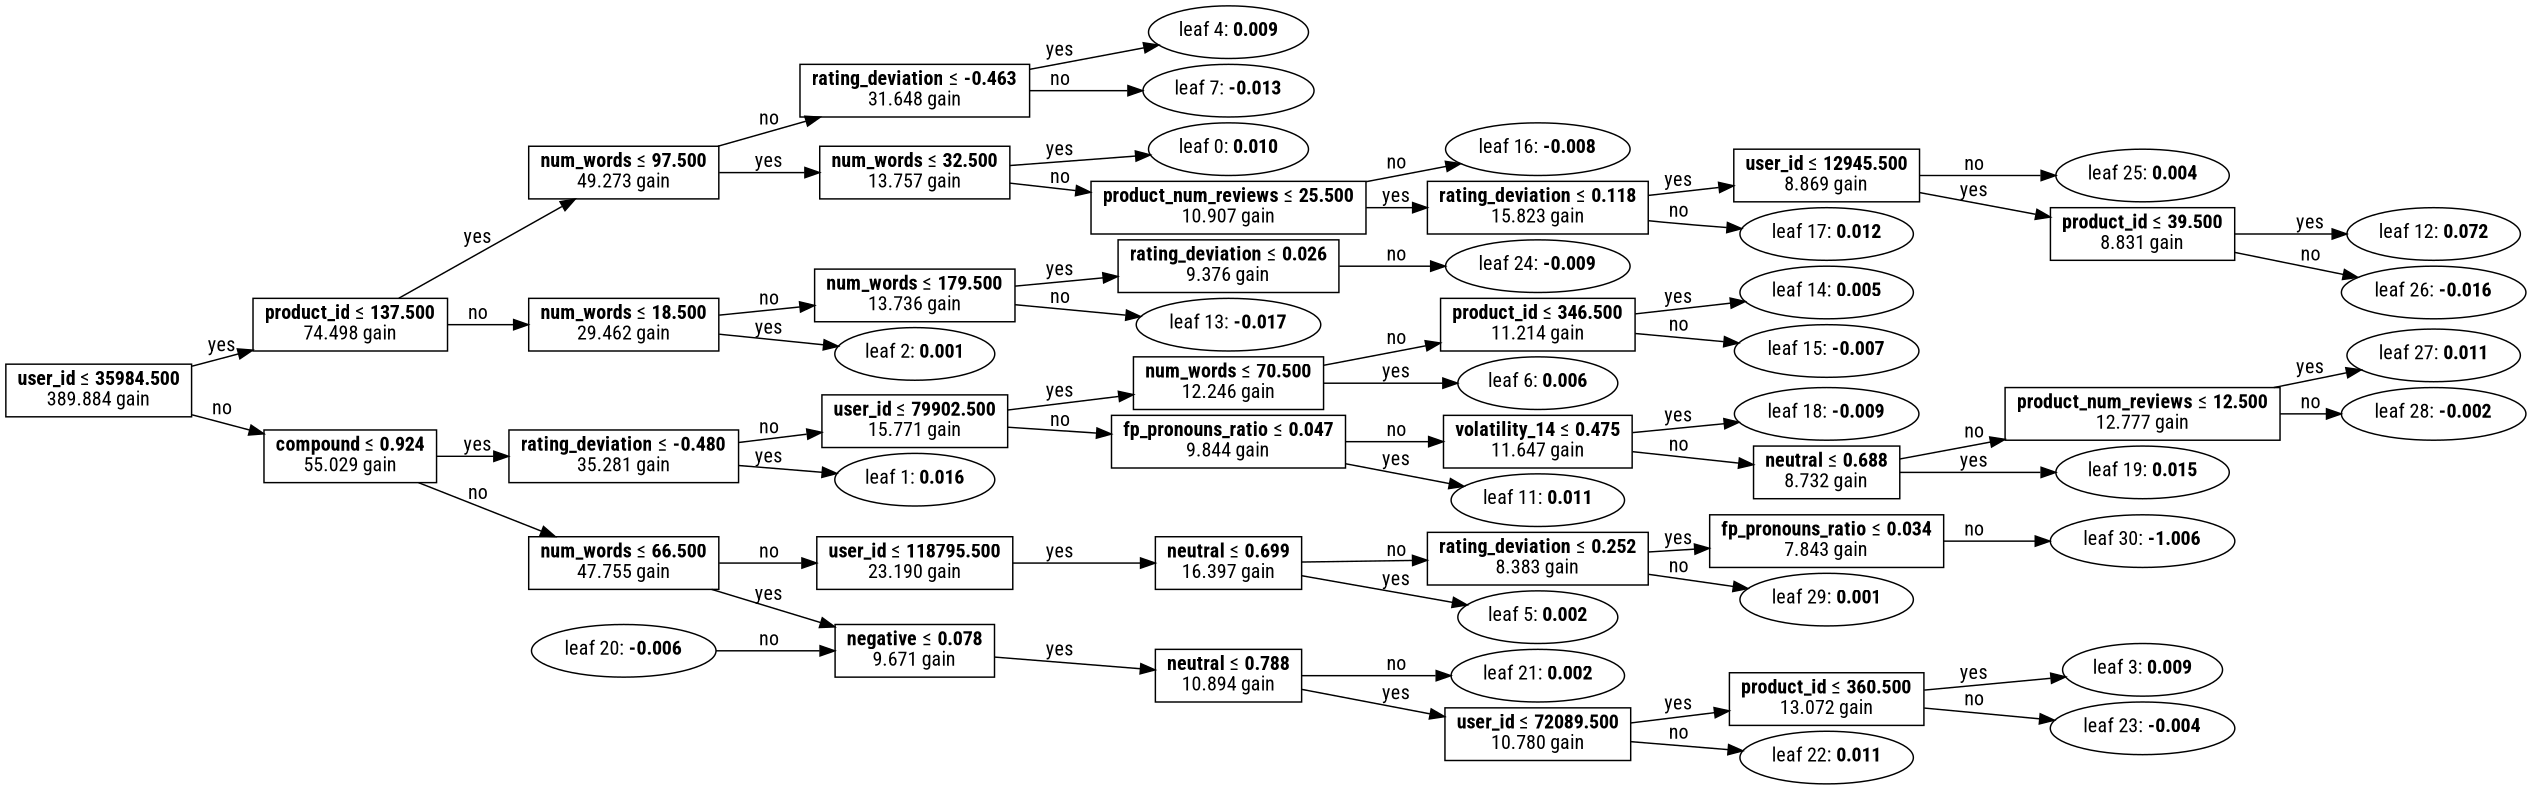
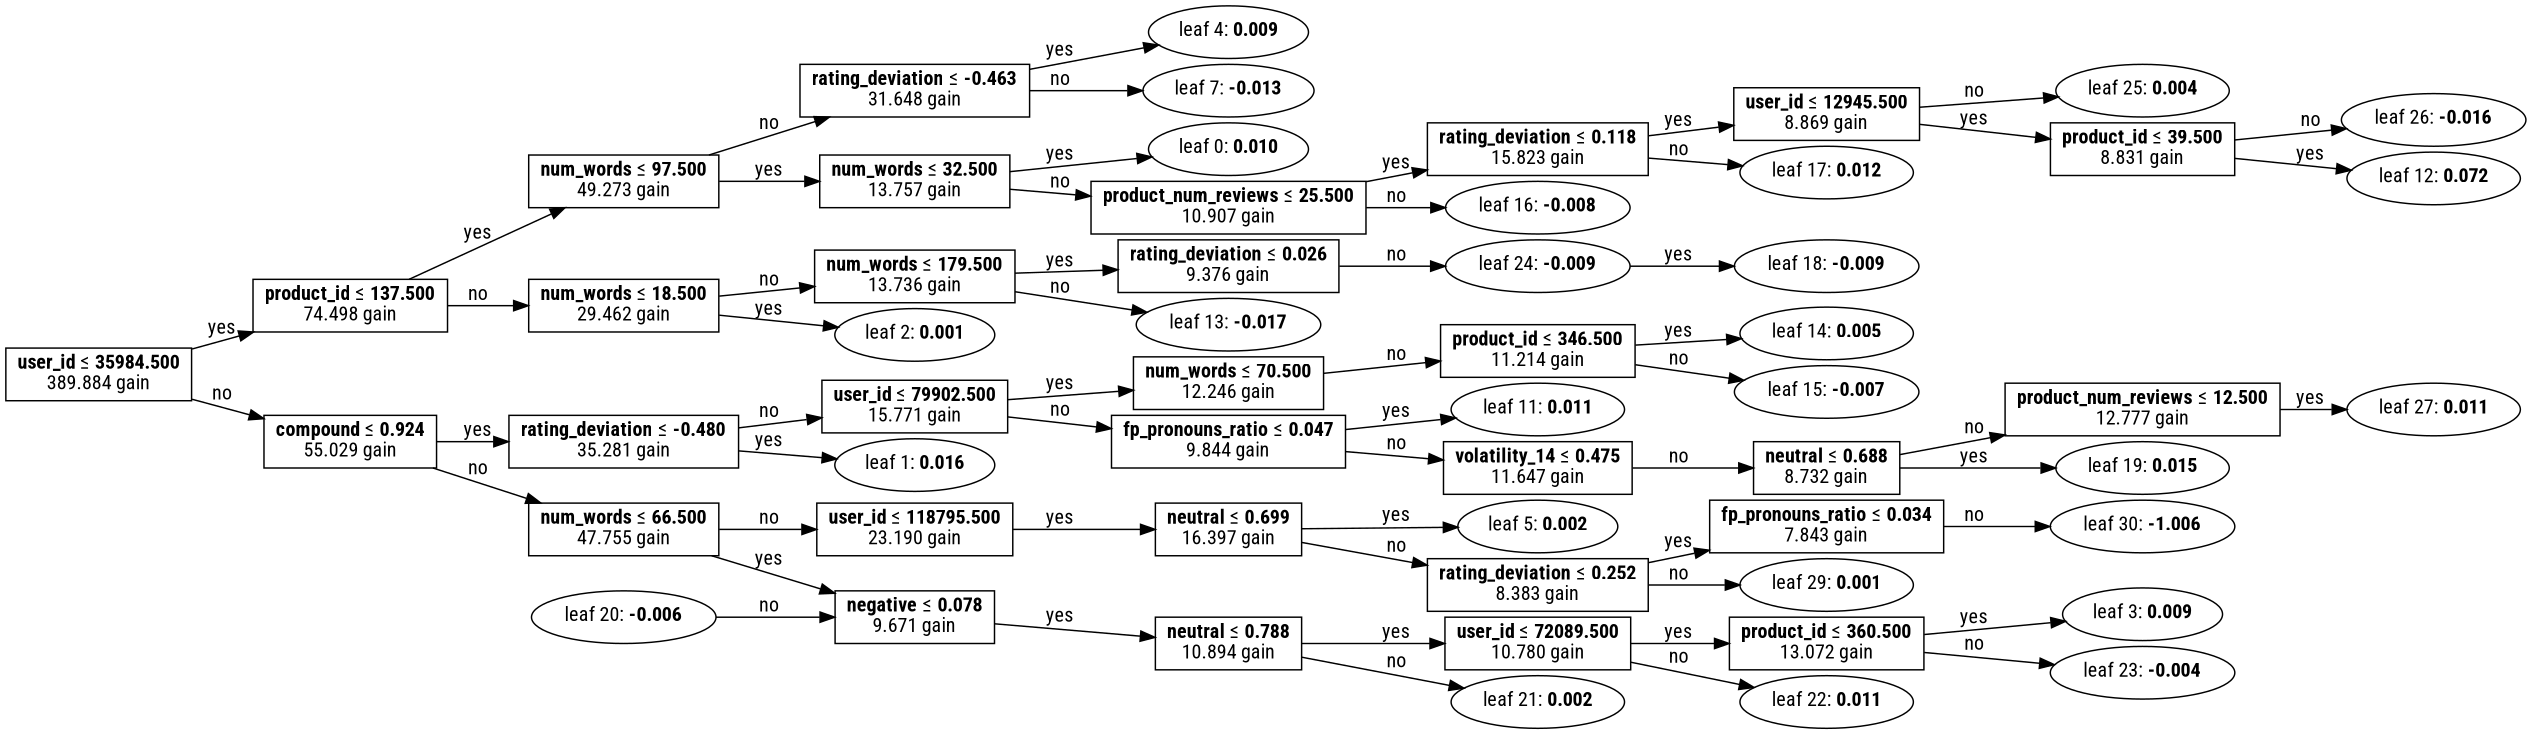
  digraph {
    fontname="Roboto Condensed"
    nodesep=0.05
    rankdir=LR
    ranksep=0.3
    node [fillcolor=white fontname="Roboto Condensed" shape=rectangle]
    edge [fontname="Roboto Condensed"]
    n1 [label=<<B>user_id</B> &#8804; <B>35984.500</B><br/>389.884 gain>]
    n2 [label=<<B>product_id</B> &#8804; <B>137.500</B><br/>74.498 gain>]
    n3 [label=<<B>compound</B> &#8804; <B>0.924</B><br/>55.029 gain>]
    n4 [label=<<B>num_words</B> &#8804; <B>97.500</B><br/>49.273 gain>]
    n5 [label=<<B>num_words</B> &#8804; <B>18.500</B><br/>29.462 gain>]
    n6 [label=<<B>rating_deviation</B> &#8804; <B>-0.480</B><br/>35.281 gain>]
    n7 [label=<<B>num_words</B> &#8804; <B>66.500</B><br/>47.755 gain>]
    n8 [label=<<B>num_words</B> &#8804; <B>32.500</B><br/>13.757 gain>]
    n9 [label=<<B>rating_deviation</B> &#8804; <B>-0.463</B><br/>31.648 gain>]
    n10 [label=<leaf 2: <B>0.001</B>> fillcolor="" shape=""]
    n11 [label=<<B>num_words</B> &#8804; <B>179.500</B><br/>13.736 gain>]
    n12 [label=<leaf 0: <B>0.010</B>> fillcolor="" shape=""]
    n13 [label=<<B>product_num_reviews</B> &#8804; <B>25.500</B><br/>10.907 gain>]
    n14 [label=<leaf 4: <B>0.009</B>> fillcolor="" shape=""]
    n15 [label=<leaf 7: <B>-0.013</B>> fillcolor="" shape=""]
    n16 [label=<<B>rating_deviation</B> &#8804; <B>0.118</B><br/>15.823 gain>]
    n17 [label=<leaf 16: <B>-0.008</B>> fillcolor="" shape=""]
    n18 [label=<<B>user_id</B> &#8804; <B>12945.500</B><br/>8.869 gain>]
    n19 [label=<leaf 17: <B>0.012</B>> fillcolor="" shape=""]
    n20 [label=<<B>product_id</B> &#8804; <B>39.500</B><br/>8.831 gain>]
    n21 [label=<leaf 25: <B>0.004</B>> fillcolor="" shape=""]
    n22 [label=<leaf 12: <B>0.072</B>> fillcolor="" shape=""]
    n23 [label=<leaf 26: <B>-0.016</B>> fillcolor="" shape=""]
    n24 [label=<<B>rating_deviation</B> &#8804; <B>0.026</B><br/>9.376 gain>]
    n25 [label=<leaf 13: <B>-0.017</B>> fillcolor="" shape=""]
    n26 [label=<leaf 24: <B>-0.009</B>> fillcolor="" shape=""]
    n27 [label=<leaf 1: <B>0.016</B>> fillcolor="" shape=""]
    n28 [label=<<B>user_id</B> &#8804; <B>79902.500</B><br/>15.771 gain>]
    n29 [label=<<B>negative</B> &#8804; <B>0.078</B><br/>9.671 gain>]
    n30 [label=<<B>user_id</B> &#8804; <B>118795.500</B><br/>23.190 gain>]
    n31 [label=<<B>num_words</B> &#8804; <B>70.500</B><br/>12.246 gain>]
    n32 [label=<<B>fp_pronouns_ratio</B> &#8804; <B>0.047</B><br/>9.844 gain>]
-   n33 [label=<leaf 6: <B>0.006</B>> fillcolor="" shape=""]
    n34 [label=<<B>product_id</B> &#8804; <B>346.500</B><br/>11.214 gain>]
    n35 [label=<leaf 11: <B>0.011</B>> fillcolor="" shape=""]
    n36 [label=<<B>volatility_14</B> &#8804; <B>0.475</B><br/>11.647 gain>]
    n37 [label=<leaf 14: <B>0.005</B>> fillcolor="" shape=""]
    n38 [label=<leaf 15: <B>-0.007</B>> fillcolor="" shape=""]
    n39 [label=<leaf 18: <B>-0.009</B>> fillcolor="" shape=""]
    n40 [label=<<B>neutral</B> &#8804; <B>0.688</B><br/>8.732 gain>]
    n41 [label=<leaf 19: <B>0.015</B>> fillcolor="" shape=""]
    n42 [label=<<B>product_num_reviews</B> &#8804; <B>12.500</B><br/>12.777 gain>]
    n43 [label=<leaf 27: <B>0.011</B>> fillcolor="" shape=""]
-   n44 [label=<leaf 28: <B>-0.002</B>> fillcolor="" shape=""]
    n45 [label=<<B>neutral</B> &#8804; <B>0.788</B><br/>10.894 gain>]
    n46 [label=<<B>neutral</B> &#8804; <B>0.699</B><br/>16.397 gain>]
    n47 [label=<<B>user_id</B> &#8804; <B>72089.500</B><br/>10.780 gain>]
    n48 [label=<leaf 21: <B>0.002</B>> fillcolor="" shape=""]
    n49 [label=<leaf 20: <B>-0.006</B>> fillcolor="" shape=""]
    n50 [label=<<B>product_id</B> &#8804; <B>360.500</B><br/>13.072 gain>]
    n51 [label=<leaf 22: <B>0.011</B>> fillcolor="" shape=""]
    n52 [label=<leaf 3: <B>0.009</B>> fillcolor="" shape=""]
    n53 [label=<leaf 23: <B>-0.004</B>> fillcolor="" shape=""]
    n54 [label=<leaf 5: <B>0.002</B>> fillcolor="" shape=""]
    n55 [label=<<B>rating_deviation</B> &#8804; <B>0.252</B><br/>8.383 gain>]
    n56 [label=<<B>fp_pronouns_ratio</B> &#8804; <B>0.034</B><br/>7.843 gain>]
    n57 [label=<leaf 29: <B>0.001</B>> fillcolor="" shape=""]
    n58 [label=<leaf 30: <B>-1.006</B>> fillcolor="" shape=""]
    n1 -> n2 [label=yes]
    n1 -> n3 [label=no]
    n2 -> n4 [label=yes]
    n2 -> n5 [label=no]
    n3 -> n6 [label=yes]
    n3 -> n7 [label=no]
    n4 -> n8 [label=yes]
    n4 -> n9 [label=no]
    n5 -> n10 [label=yes]
    n5 -> n11 [label=no]
    n6 -> n27 [label=yes]
    n6 -> n28 [label=no]
    n7 -> n29 [label=yes]
    n7 -> n30 [label=no]
    n8 -> n12 [label=yes]
    n8 -> n13 [label=no]
    n9 -> n14 [label=yes]
    n9 -> n15 [label=no]
    n11 -> n24 [label=yes]
    n11 -> n25 [label=no]
    n13 -> n16 [label=yes]
    n13 -> n17 [label=no]
    n16 -> n18 [label=yes]
    n16 -> n19 [label=no]
    n18 -> n20 [label=yes]
    n18 -> n21 [label=no]
    n20 -> n22 [label=yes]
    n20 -> n23 [label=no]
    n24 -> n26 [label=no]
    n28 -> n31 [label=yes]
    n28 -> n32 [label=no]
    n29 -> n45 [label=yes]
    n30 -> n46 [label=yes]
-   n31 -> n33 [label=yes]
    n31 -> n34 [label=no]
    n32 -> n35 [label=yes]
    n32 -> n36 [label=no]
    n34 -> n37 [label=yes]
    n34 -> n38 [label=no]
-   n36 -> n39 [label=yes]
+   n26 -> n39 [label=yes]
    n36 -> n40 [label=no]
    n40 -> n41 [label=yes]
    n40 -> n42 [label=no]
    n42 -> n43 [label=yes]
-   n42 -> n44 [label=no]
    n45 -> n47 [label=yes]
    n45 -> n48 [label=no]
    n46 -> n54 [label=yes]
    n46 -> n55 [label=no]
    n47 -> n50 [label=yes]
    n47 -> n51 [label=no]
    n49 -> n29 [label=no]
    n50 -> n52 [label=yes]
    n50 -> n53 [label=no]
    n55 -> n56 [label=yes]
    n55 -> n57 [label=no]
    n56 -> n58 [label=no]
  }
